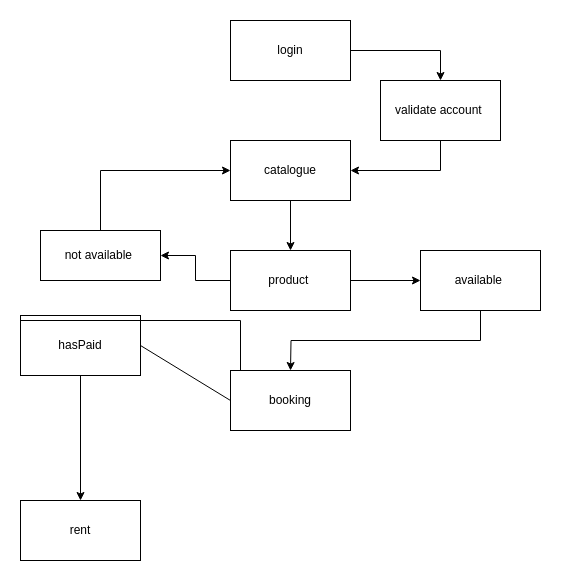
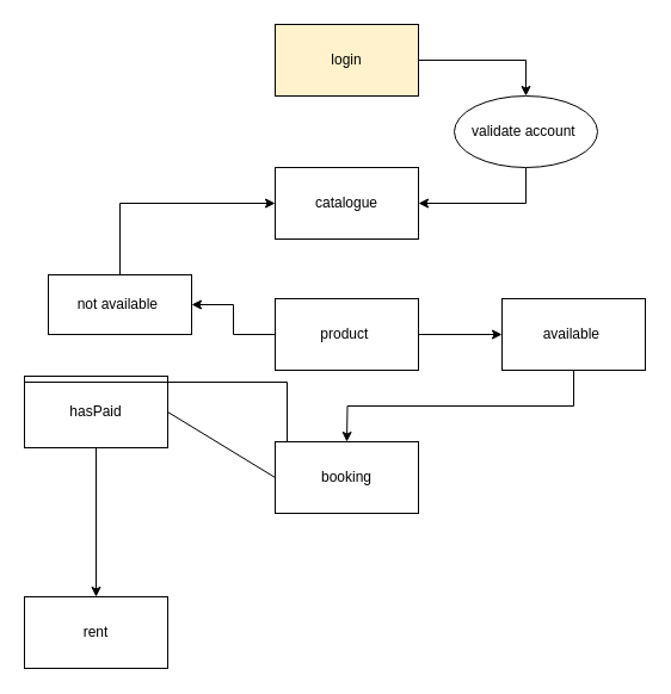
  <mxCell id="0" />
  <mxCell id="1" parent="0" />
  <mxCell id="2" value="rent" style="rounded=0;whiteSpace=wrap;html=1;" parent="1" vertex="1"><mxGeometry x="20" y="500" width="120" height="60" as="geometry" /></mxCell>
  <mxCell id="3" value="booking" style="rounded=0;whiteSpace=wrap;html=1;" parent="1" vertex="1"><mxGeometry x="230" y="370" width="120" height="60" as="geometry" /></mxCell>
  <mxCell id="4" style="edgeStyle=orthogonalEdgeStyle;rounded=0;orthogonalLoop=1;jettySize=auto;html=1;exitX=0;exitY=0.5;exitDx=0;exitDy=0;entryX=1;entryY=0.5;entryDx=0;entryDy=0;" parent="1" source="7" target="15" edge="1"><mxGeometry relative="1" as="geometry"><mxPoint x="160" y="280" as="targetPoint" /></mxGeometry></mxCell>
  <mxCell id="5" style="edgeStyle=orthogonalEdgeStyle;rounded=0;orthogonalLoop=1;jettySize=auto;html=1;exitX=1;exitY=0.5;exitDx=0;exitDy=0;entryX=0;entryY=0.5;entryDx=0;entryDy=0;" parent="1" source="7" target="10" edge="1"><mxGeometry relative="1" as="geometry" /></mxCell>
  <mxCell id="6" style="edgeStyle=orthogonalEdgeStyle;rounded=0;orthogonalLoop=1;jettySize=auto;html=1;exitX=0.5;exitY=1;exitDx=0;exitDy=0;entryX=0.5;entryY=0;entryDx=0;entryDy=0;" parent="1" source="10" edge="1"><mxGeometry relative="1" as="geometry"><mxPoint x="290" y="370" as="targetPoint" /></mxGeometry></mxCell>
  <mxCell id="7" value="product&amp;nbsp;" style="rounded=0;whiteSpace=wrap;html=1;" parent="1" vertex="1"><mxGeometry x="230" y="250" width="120" height="60" as="geometry" /></mxCell>
  <mxCell id="8" style="edgeStyle=orthogonalEdgeStyle;rounded=0;orthogonalLoop=1;jettySize=auto;html=1;exitX=1;exitY=0.5;exitDx=0;exitDy=0;entryX=0.5;entryY=0;entryDx=0;entryDy=0;" parent="1" source="9" target="17" edge="1"><mxGeometry relative="1" as="geometry" /></mxCell>
- <mxCell id="9" value="login" style="rounded=0;whiteSpace=wrap;html=1;" parent="1" vertex="1"><mxGeometry x="230" y="20" width="120" height="60" as="geometry" /></mxCell>
+ <mxCell id="9" value="login" style="rounded=0;whiteSpace=wrap;html=1;fillColor=#fff2cc;" parent="1" vertex="1"><mxGeometry x="230" y="20" width="120" height="60" as="geometry" /></mxCell>
  <mxCell id="10" value="available&amp;nbsp;" style="rounded=0;whiteSpace=wrap;html=1;" parent="1" vertex="1"><mxGeometry x="420" y="250" width="120" height="60" as="geometry" /></mxCell>
- <mxCell id="11" style="edgeStyle=orthogonalEdgeStyle;rounded=0;orthogonalLoop=1;jettySize=auto;html=1;exitX=0.5;exitY=1;exitDx=0;exitDy=0;entryX=0.5;entryY=0;entryDx=0;entryDy=0;" parent="1" source="12" target="7" edge="1"><mxGeometry relative="1" as="geometry" /></mxCell>
  <mxCell id="12" value="catalogue" style="rounded=0;whiteSpace=wrap;html=1;" parent="1" vertex="1"><mxGeometry x="230" y="140" width="120" height="60" as="geometry" /></mxCell>
  <mxCell id="13" value="hasPaid" style="rounded=0;whiteSpace=wrap;html=1;" parent="1" vertex="1"><mxGeometry x="20" y="315" width="120" height="60" as="geometry" /></mxCell>
  <mxCell id="14" style="edgeStyle=orthogonalEdgeStyle;rounded=0;orthogonalLoop=1;jettySize=auto;html=1;exitX=0.5;exitY=0;exitDx=0;exitDy=0;entryX=0;entryY=0.5;entryDx=0;entryDy=0;" parent="1" source="15" target="12" edge="1"><mxGeometry relative="1" as="geometry" /></mxCell>
  <mxCell id="15" value="not available&amp;nbsp;" style="rounded=0;whiteSpace=wrap;html=1;" parent="1" vertex="1"><mxGeometry x="40" y="230" width="120" height="50" as="geometry" /></mxCell>
  <mxCell id="16" style="edgeStyle=orthogonalEdgeStyle;rounded=0;orthogonalLoop=1;jettySize=auto;html=1;exitX=0.5;exitY=1;exitDx=0;exitDy=0;entryX=1;entryY=0.5;entryDx=0;entryDy=0;" parent="1" source="17" target="12" edge="1"><mxGeometry relative="1" as="geometry" /></mxCell>
- <mxCell id="17" value="validate account&amp;nbsp;" style="rounded=0;whiteSpace=wrap;html=1;" parent="1" vertex="1"><mxGeometry x="380" y="80" width="120" height="60" as="geometry" /></mxCell>
+ <mxCell id="17" value="validate account&amp;nbsp;" style="ellipse;whiteSpace=wrap;html=1;" parent="1" vertex="1"><mxGeometry x="380" y="80" width="120" height="60" as="geometry" /></mxCell>
  <mxCell id="18" value="" style="endArrow=none;html=1;entryX=0;entryY=0.5;entryDx=0;entryDy=0;exitX=1;exitY=0.5;exitDx=0;exitDy=0;" edge="1" parent="1" source="13" target="3"><mxGeometry width="50" height="50" relative="1" as="geometry"><mxPoint x="100" y="390" as="sourcePoint" /><mxPoint x="150" y="340" as="targetPoint" /></mxGeometry></mxCell>
  <mxCell id="19" value="" style="endArrow=none;html=1;exitX=0;exitY=0.5;exitDx=0;exitDy=0;" edge="1" parent="1" source="13"><mxGeometry width="50" height="50" relative="1" as="geometry"><mxPoint x="70" y="360" as="sourcePoint" /><mxPoint x="20" y="320" as="targetPoint" /></mxGeometry></mxCell>
  <mxCell id="20" value="" style="endArrow=none;html=1;" edge="1" parent="1"><mxGeometry width="50" height="50" relative="1" as="geometry"><mxPoint x="20" y="320" as="sourcePoint" /><mxPoint x="240" y="320" as="targetPoint" /></mxGeometry></mxCell>
  <mxCell id="21" value="" style="endArrow=none;html=1;" edge="1" parent="1"><mxGeometry width="50" height="50" relative="1" as="geometry"><mxPoint x="240" y="370" as="sourcePoint" /><mxPoint x="240" y="320" as="targetPoint" /></mxGeometry></mxCell>
  <mxCell id="22" value="" style="endArrow=classic;html=1;exitX=0.5;exitY=1;exitDx=0;exitDy=0;entryX=0.5;entryY=0;entryDx=0;entryDy=0;" edge="1" parent="1" source="13" target="2"><mxGeometry width="50" height="50" relative="1" as="geometry"><mxPoint x="370" y="440" as="sourcePoint" /><mxPoint x="420" y="390" as="targetPoint" /></mxGeometry></mxCell>
